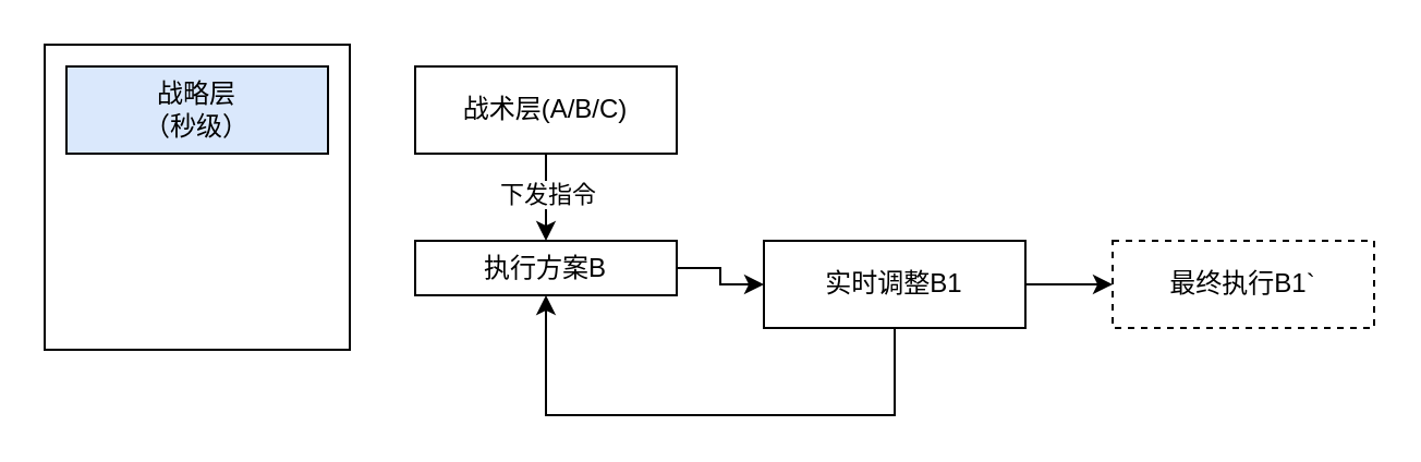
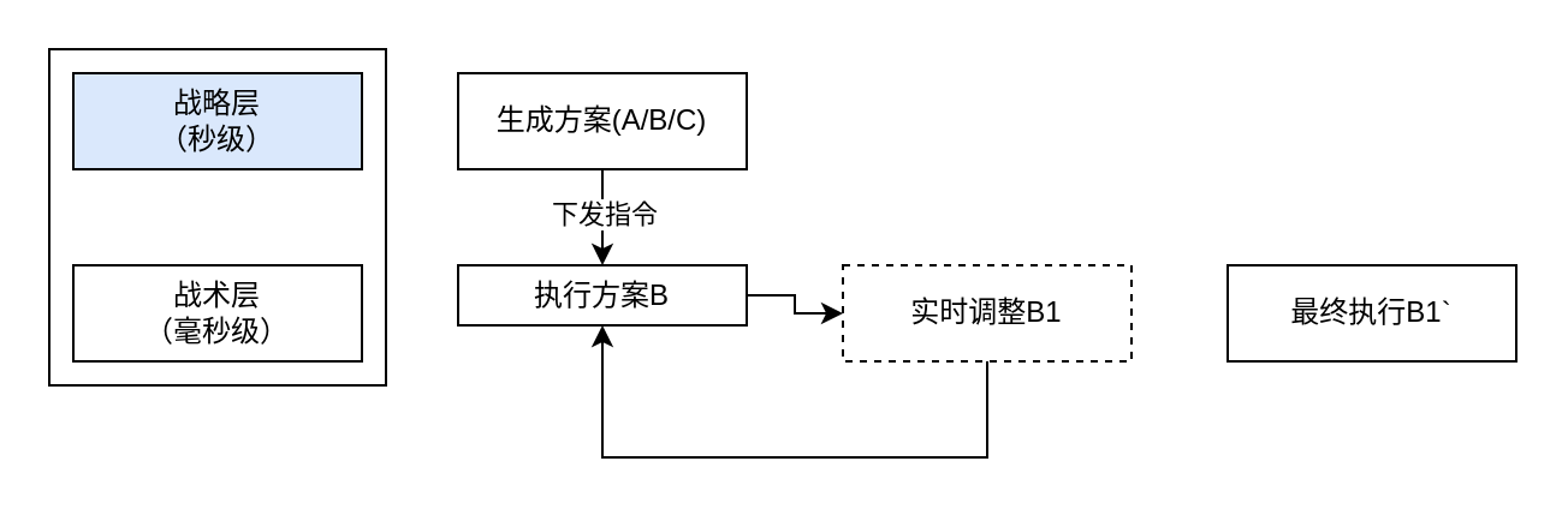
  <mxCell id="0" />
  <mxCell id="1" parent="0" />
  <mxCell id="2" value="" style="rounded=0;whiteSpace=wrap;html=1;" vertex="1" parent="1"><mxGeometry x="20" y="20" width="140" height="140" as="geometry" /></mxCell>
+ <mxCell id="3" value="战术层&lt;br&gt;（毫秒级）" style="rounded=0;whiteSpace=wrap;html=1;" vertex="1" parent="1"><mxGeometry x="30" y="110" width="120" height="40" as="geometry" /></mxCell>
  <mxCell id="4" value="战略层&lt;br&gt;（秒级）" style="rounded=0;whiteSpace=wrap;html=1;fillColor=#dae8fc;" vertex="1" parent="1"><mxGeometry x="30" y="30" width="120" height="40" as="geometry" /></mxCell>
  <mxCell id="5" style="edgeStyle=orthogonalEdgeStyle;rounded=0;orthogonalLoop=1;jettySize=auto;html=1;entryX=0.5;entryY=0;entryDx=0;entryDy=0;" edge="1" parent="1" source="7" target="9"><mxGeometry relative="1" as="geometry" /></mxCell>
  <mxCell id="6" value="下发指令" style="edgeLabel;html=1;align=center;verticalAlign=middle;resizable=0;points=[];" vertex="1" connectable="0" parent="5"><mxGeometry x="-0.1" relative="1" as="geometry"><mxPoint as="offset" /></mxGeometry></mxCell>
- <mxCell id="7" value="战术层(A/B/C)" style="rounded=0;whiteSpace=wrap;html=1;" vertex="1" parent="1"><mxGeometry x="190" y="30" width="120" height="40" as="geometry" /></mxCell>
+ <mxCell id="7" value="生成方案(A/B/C)" style="rounded=0;whiteSpace=wrap;html=1;" vertex="1" parent="1"><mxGeometry x="190" y="30" width="120" height="40" as="geometry" /></mxCell>
  <mxCell id="8" style="edgeStyle=orthogonalEdgeStyle;rounded=0;orthogonalLoop=1;jettySize=auto;html=1;entryX=0;entryY=0.5;entryDx=0;entryDy=0;" edge="1" parent="1" source="9" target="12"><mxGeometry relative="1" as="geometry" /></mxCell>
  <mxCell id="9" value="执行方案B" style="rounded=0;whiteSpace=wrap;html=1;" vertex="1" parent="1"><mxGeometry x="190" y="110" width="120" height="25" as="geometry" /></mxCell>
  <mxCell id="10" style="edgeStyle=orthogonalEdgeStyle;rounded=0;orthogonalLoop=1;jettySize=auto;html=1;entryX=0.5;entryY=1;entryDx=0;entryDy=0;" edge="1" parent="1" source="12" target="9"><mxGeometry relative="1" as="geometry"><Array as="points"><mxPoint x="410" y="190" /><mxPoint x="250" y="190" /></Array></mxGeometry></mxCell>
- <mxCell id="11" style="edgeStyle=orthogonalEdgeStyle;rounded=0;orthogonalLoop=1;jettySize=auto;html=1;entryX=0;entryY=0.5;entryDx=0;entryDy=0;" edge="1" parent="1" source="12" target="13"><mxGeometry relative="1" as="geometry" /></mxCell>
- <mxCell id="12" value="实时调整B1" style="rounded=0;whiteSpace=wrap;html=1;" vertex="1" parent="1"><mxGeometry x="350" y="110" width="120" height="40" as="geometry" /></mxCell>
- <mxCell id="13" value="最终执行B1`" style="rounded=0;whiteSpace=wrap;html=1;dashed=1;" vertex="1" parent="1"><mxGeometry x="510" y="110" width="120" height="40" as="geometry" /></mxCell>
+ <mxCell id="12" value="实时调整B1" style="rounded=0;whiteSpace=wrap;html=1;dashed=1;" vertex="1" parent="1"><mxGeometry x="350" y="110" width="120" height="40" as="geometry" /></mxCell>
+ <mxCell id="13" value="最终执行B1`" style="rounded=0;whiteSpace=wrap;html=1;" vertex="1" parent="1"><mxGeometry x="510" y="110" width="120" height="40" as="geometry" /></mxCell>
